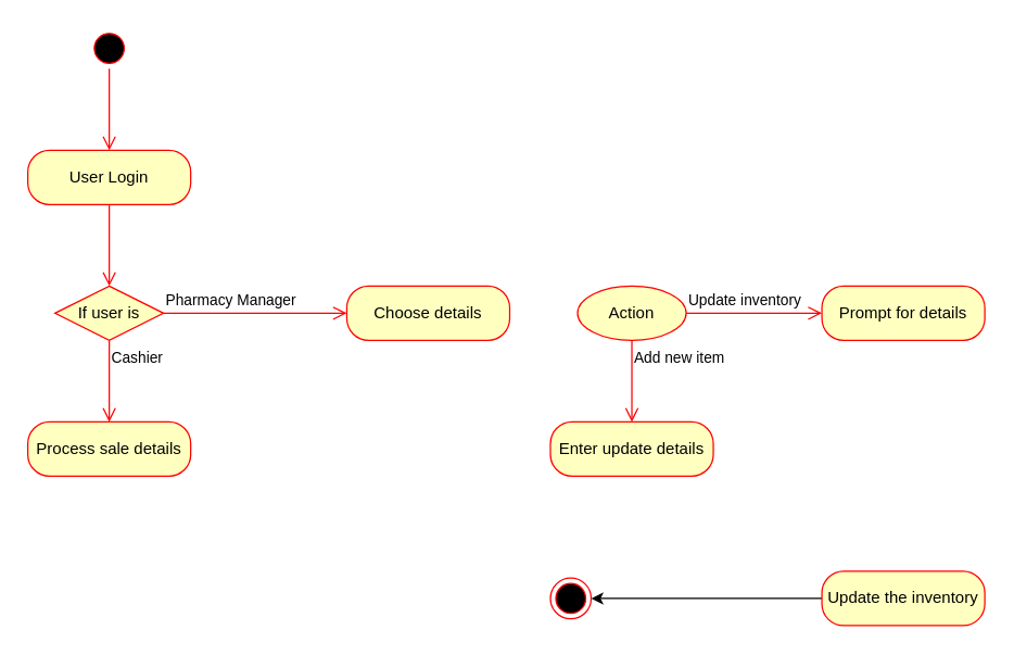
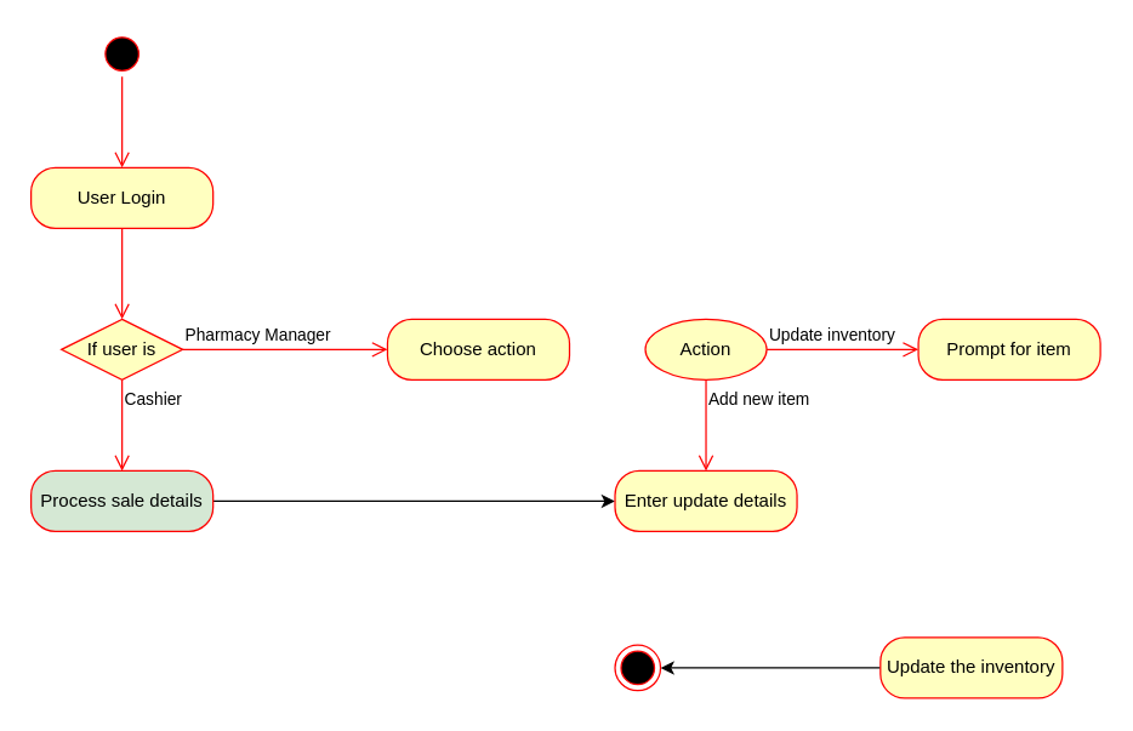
  <mxCell id="0" />
  <mxCell id="1" parent="0" />
  <mxCell id="2" value="" style="ellipse;html=1;shape=startState;fillColor=#000000;strokeColor=#ff0000;" vertex="1" parent="1"><mxGeometry x="65" y="20" width="30" height="30" as="geometry" /></mxCell>
  <mxCell id="3" value="" style="edgeStyle=orthogonalEdgeStyle;html=1;verticalAlign=bottom;endArrow=open;endSize=8;strokeColor=#ff0000;rounded=0;" edge="1" source="2" parent="1"><mxGeometry relative="1" as="geometry"><mxPoint x="80" y="110" as="targetPoint" /></mxGeometry></mxCell>
  <mxCell id="4" value="User Login" style="rounded=1;whiteSpace=wrap;html=1;arcSize=40;fontColor=#000000;fillColor=#ffffc0;strokeColor=#ff0000;" vertex="1" parent="1"><mxGeometry x="20" y="110" width="120" height="40" as="geometry" /></mxCell>
  <mxCell id="5" value="" style="edgeStyle=orthogonalEdgeStyle;html=1;verticalAlign=bottom;endArrow=open;endSize=8;strokeColor=#ff0000;rounded=0;" edge="1" source="4" parent="1"><mxGeometry relative="1" as="geometry"><mxPoint x="80" y="210" as="targetPoint" /></mxGeometry></mxCell>
  <mxCell id="6" value="If user is" style="rhombus;whiteSpace=wrap;html=1;fontColor=#000000;fillColor=#ffffc0;strokeColor=#ff0000;" vertex="1" parent="1"><mxGeometry x="40" y="210" width="80" height="40" as="geometry" /></mxCell>
  <mxCell id="7" value="Pharmacy Manager" style="edgeStyle=orthogonalEdgeStyle;html=1;align=left;verticalAlign=bottom;endArrow=open;endSize=8;strokeColor=#ff0000;rounded=0;" edge="1" source="6" parent="1"><mxGeometry x="-1" relative="1" as="geometry"><mxPoint x="255" y="230" as="targetPoint" /></mxGeometry></mxCell>
  <mxCell id="8" value="Cashier" style="edgeStyle=orthogonalEdgeStyle;html=1;align=left;verticalAlign=top;endArrow=open;endSize=8;strokeColor=#ff0000;rounded=0;" edge="1" source="6" parent="1"><mxGeometry x="-1" relative="1" as="geometry"><mxPoint x="80" y="310" as="targetPoint" /></mxGeometry></mxCell>
- <mxCell id="9" value="Choose details" style="rounded=1;whiteSpace=wrap;html=1;arcSize=40;fontColor=#000000;fillColor=#ffffc0;strokeColor=#ff0000;" vertex="1" parent="1"><mxGeometry x="255" y="210" width="120" height="40" as="geometry" /></mxCell>
- <mxCell id="11" value="Process sale details" style="rounded=1;whiteSpace=wrap;html=1;arcSize=40;fontColor=#000000;fillColor=#ffffc0;strokeColor=#ff0000;" vertex="1" parent="1"><mxGeometry x="20" y="310" width="120" height="40" as="geometry" /></mxCell>
- <mxCell id="12" value="Prompt for details" style="rounded=1;whiteSpace=wrap;html=1;arcSize=40;fontColor=#000000;fillColor=#ffffc0;strokeColor=#ff0000;" vertex="1" parent="1"><mxGeometry x="605" y="210" width="120" height="40" as="geometry" /></mxCell>
+ <mxCell id="9" value="Choose action" style="rounded=1;whiteSpace=wrap;html=1;arcSize=40;fontColor=#000000;fillColor=#ffffc0;strokeColor=#ff0000;" vertex="1" parent="1"><mxGeometry x="255" y="210" width="120" height="40" as="geometry" /></mxCell>
+ <mxCell id="10" style="edgeStyle=orthogonalEdgeStyle;rounded=0;orthogonalLoop=1;jettySize=auto;html=1;entryX=0;entryY=0.5;entryDx=0;entryDy=0;" edge="1" parent="1" source="11" target="19"><mxGeometry relative="1" as="geometry" /></mxCell>
+ <mxCell id="11" value="Process sale details" style="rounded=1;whiteSpace=wrap;html=1;arcSize=40;fontColor=#000000;fillColor=#d5e8d4;strokeColor=#ff0000;" vertex="1" parent="1"><mxGeometry x="20" y="310" width="120" height="40" as="geometry" /></mxCell>
+ <mxCell id="12" value="Prompt for item" style="rounded=1;whiteSpace=wrap;html=1;arcSize=40;fontColor=#000000;fillColor=#ffffc0;strokeColor=#ff0000;" vertex="1" parent="1"><mxGeometry x="605" y="210" width="120" height="40" as="geometry" /></mxCell>
  <mxCell id="13" value="Action" style="ellipse;whiteSpace=wrap;html=1;fontColor=#000000;fillColor=#ffffc0;strokeColor=#ff0000;" vertex="1" parent="1"><mxGeometry x="425" y="210" width="80" height="40" as="geometry" /></mxCell>
  <mxCell id="14" value="Update inventory" style="edgeStyle=orthogonalEdgeStyle;html=1;align=left;verticalAlign=bottom;endArrow=open;endSize=8;strokeColor=#ff0000;rounded=0;" edge="1" source="13" parent="1"><mxGeometry x="-1" relative="1" as="geometry"><mxPoint x="605" y="230" as="targetPoint" /></mxGeometry></mxCell>
  <mxCell id="15" value="Add new item" style="edgeStyle=orthogonalEdgeStyle;html=1;align=left;verticalAlign=top;endArrow=open;endSize=8;strokeColor=#ff0000;rounded=0;" edge="1" source="13" parent="1"><mxGeometry x="-1" relative="1" as="geometry"><mxPoint x="465" y="310" as="targetPoint" /></mxGeometry></mxCell>
  <mxCell id="16" style="edgeStyle=orthogonalEdgeStyle;rounded=0;orthogonalLoop=1;jettySize=auto;html=1;" edge="1" parent="1" source="17" target="18"><mxGeometry relative="1" as="geometry" /></mxCell>
- <mxCell id="17" value="Update the inventory" style="rounded=1;whiteSpace=wrap;html=1;arcSize=40;fontColor=#000000;fillColor=#ffffc0;strokeColor=#ff0000;" vertex="1" parent="1"><mxGeometry x="605" y="420" width="120" height="40" as="geometry" /></mxCell>
+ <mxCell id="17" value="Update the inventory" style="rounded=1;whiteSpace=wrap;html=1;arcSize=40;fontColor=#000000;fillColor=#ffffc0;strokeColor=#ff0000;" vertex="1" parent="1"><mxGeometry x="580" y="420" width="120" height="40" as="geometry" /></mxCell>
  <mxCell id="18" value="" style="ellipse;html=1;shape=endState;fillColor=#000000;strokeColor=#ff0000;" vertex="1" parent="1"><mxGeometry x="405" y="425" width="30" height="30" as="geometry" /></mxCell>
  <mxCell id="19" value="Enter update details" style="rounded=1;whiteSpace=wrap;html=1;arcSize=40;fontColor=#000000;fillColor=#ffffc0;strokeColor=#ff0000;" vertex="1" parent="1"><mxGeometry x="405" y="310" width="120" height="40" as="geometry" /></mxCell>
